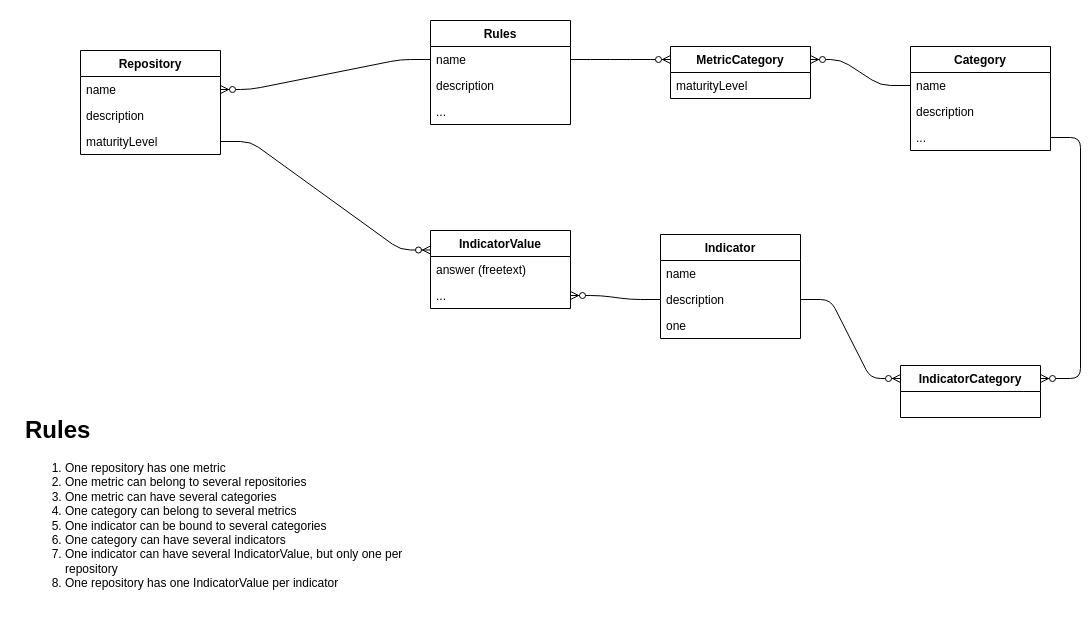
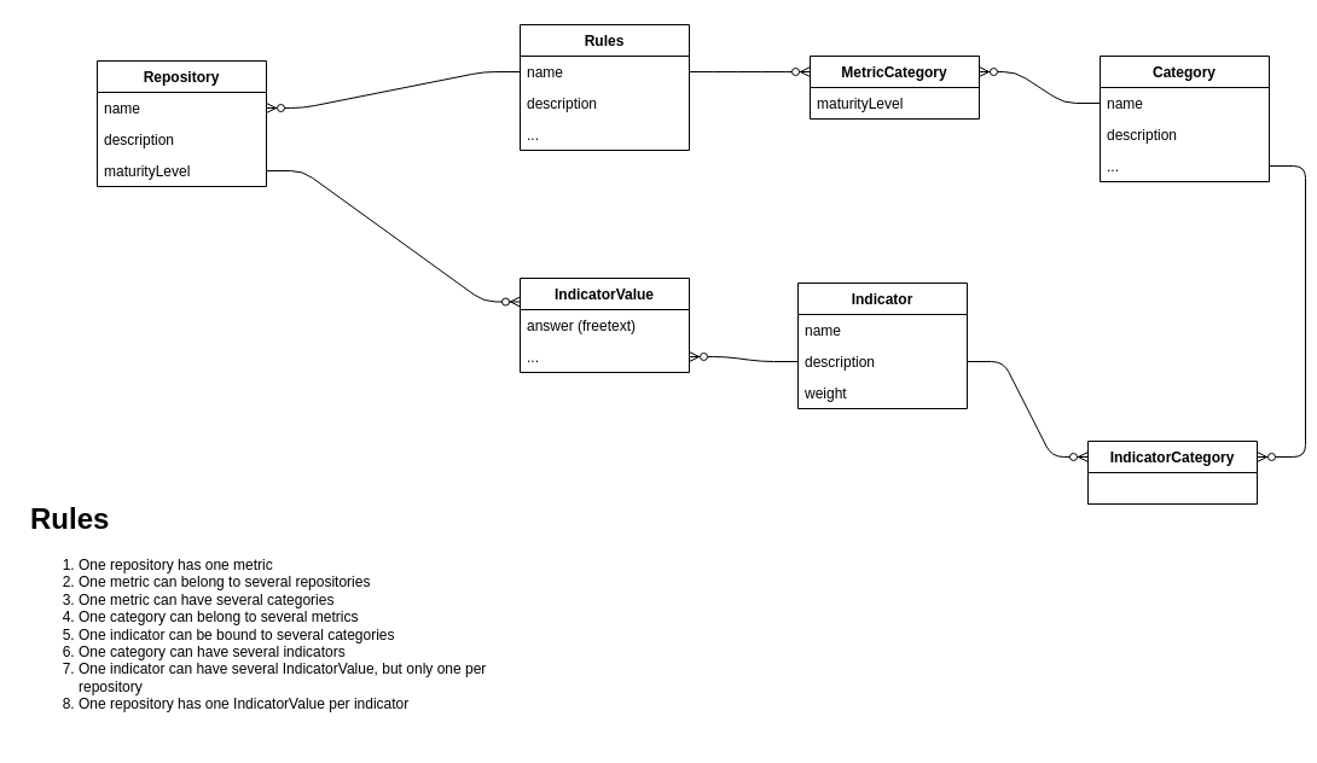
  <mxCell id="0" />
  <mxCell id="1" parent="0" />
  <mxCell id="2" value="Repository" style="swimlane;fontStyle=1;childLayout=stackLayout;horizontal=1;startSize=26;fillColor=none;horizontalStack=0;resizeParent=1;resizeParentMax=0;resizeLast=0;collapsible=1;marginBottom=0;" parent="1" vertex="1"><mxGeometry x="80" y="50" width="140" height="104" as="geometry" /></mxCell>
  <mxCell id="3" value="name" style="text;strokeColor=none;fillColor=none;align=left;verticalAlign=top;spacingLeft=4;spacingRight=4;overflow=hidden;rotatable=0;points=[[0,0.5],[1,0.5]];portConstraint=eastwest;" parent="2" vertex="1"><mxGeometry y="26" width="140" height="26" as="geometry" /></mxCell>
  <mxCell id="4" value="description" style="text;strokeColor=none;fillColor=none;align=left;verticalAlign=top;spacingLeft=4;spacingRight=4;overflow=hidden;rotatable=0;points=[[0,0.5],[1,0.5]];portConstraint=eastwest;" parent="2" vertex="1"><mxGeometry y="52" width="140" height="26" as="geometry" /></mxCell>
  <mxCell id="5" value="maturityLevel" style="text;strokeColor=none;fillColor=none;align=left;verticalAlign=top;spacingLeft=4;spacingRight=4;overflow=hidden;rotatable=0;points=[[0,0.5],[1,0.5]];portConstraint=eastwest;" parent="2" vertex="1"><mxGeometry y="78" width="140" height="26" as="geometry" /></mxCell>
  <mxCell id="6" value="Indicator" style="swimlane;fontStyle=1;childLayout=stackLayout;horizontal=1;startSize=26;fillColor=none;horizontalStack=0;resizeParent=1;resizeParentMax=0;resizeLast=0;collapsible=1;marginBottom=0;" parent="1" vertex="1"><mxGeometry x="660" y="234" width="140" height="104" as="geometry" /></mxCell>
  <mxCell id="7" value="name" style="text;strokeColor=none;fillColor=none;align=left;verticalAlign=top;spacingLeft=4;spacingRight=4;overflow=hidden;rotatable=0;points=[[0,0.5],[1,0.5]];portConstraint=eastwest;" parent="6" vertex="1"><mxGeometry y="26" width="140" height="26" as="geometry" /></mxCell>
  <mxCell id="8" value="description" style="text;strokeColor=none;fillColor=none;align=left;verticalAlign=top;spacingLeft=4;spacingRight=4;overflow=hidden;rotatable=0;points=[[0,0.5],[1,0.5]];portConstraint=eastwest;" parent="6" vertex="1"><mxGeometry y="52" width="140" height="26" as="geometry" /></mxCell>
- <mxCell id="9" value="one" style="text;strokeColor=none;fillColor=none;align=left;verticalAlign=top;spacingLeft=4;spacingRight=4;overflow=hidden;rotatable=0;points=[[0,0.5],[1,0.5]];portConstraint=eastwest;" parent="6" vertex="1"><mxGeometry y="78" width="140" height="26" as="geometry" /></mxCell>
+ <mxCell id="9" value="weight" style="text;strokeColor=none;fillColor=none;align=left;verticalAlign=top;spacingLeft=4;spacingRight=4;overflow=hidden;rotatable=0;points=[[0,0.5],[1,0.5]];portConstraint=eastwest;" parent="6" vertex="1"><mxGeometry y="78" width="140" height="26" as="geometry" /></mxCell>
  <mxCell id="10" value="Category" style="swimlane;fontStyle=1;childLayout=stackLayout;horizontal=1;startSize=26;fillColor=none;horizontalStack=0;resizeParent=1;resizeParentMax=0;resizeLast=0;collapsible=1;marginBottom=0;" parent="1" vertex="1"><mxGeometry x="910" y="46" width="140" height="104" as="geometry" /></mxCell>
  <mxCell id="11" value="name" style="text;strokeColor=none;fillColor=none;align=left;verticalAlign=top;spacingLeft=4;spacingRight=4;overflow=hidden;rotatable=0;points=[[0,0.5],[1,0.5]];portConstraint=eastwest;" parent="10" vertex="1"><mxGeometry y="26" width="140" height="26" as="geometry" /></mxCell>
  <mxCell id="12" value="description" style="text;strokeColor=none;fillColor=none;align=left;verticalAlign=top;spacingLeft=4;spacingRight=4;overflow=hidden;rotatable=0;points=[[0,0.5],[1,0.5]];portConstraint=eastwest;" parent="10" vertex="1"><mxGeometry y="52" width="140" height="26" as="geometry" /></mxCell>
  <mxCell id="13" value="..." style="text;strokeColor=none;fillColor=none;align=left;verticalAlign=top;spacingLeft=4;spacingRight=4;overflow=hidden;rotatable=0;points=[[0,0.5],[1,0.5]];portConstraint=eastwest;" parent="10" vertex="1"><mxGeometry y="78" width="140" height="26" as="geometry" /></mxCell>
  <mxCell id="14" value="IndicatorValue" style="swimlane;fontStyle=1;childLayout=stackLayout;horizontal=1;startSize=26;fillColor=none;horizontalStack=0;resizeParent=1;resizeParentMax=0;resizeLast=0;collapsible=1;marginBottom=0;" parent="1" vertex="1"><mxGeometry x="430" y="230" width="140" height="78" as="geometry" /></mxCell>
  <mxCell id="15" value="answer (freetext)" style="text;strokeColor=none;fillColor=none;align=left;verticalAlign=top;spacingLeft=4;spacingRight=4;overflow=hidden;rotatable=0;points=[[0,0.5],[1,0.5]];portConstraint=eastwest;" parent="14" vertex="1"><mxGeometry y="26" width="140" height="26" as="geometry" /></mxCell>
  <mxCell id="16" value="..." style="text;strokeColor=none;fillColor=none;align=left;verticalAlign=top;spacingLeft=4;spacingRight=4;overflow=hidden;rotatable=0;points=[[0,0.5],[1,0.5]];portConstraint=eastwest;" parent="14" vertex="1"><mxGeometry y="52" width="140" height="26" as="geometry" /></mxCell>
  <mxCell id="17" value="" style="edgeStyle=entityRelationEdgeStyle;fontSize=12;html=1;endArrow=ERzeroToMany;endFill=1;exitX=0;exitY=0.5;exitDx=0;exitDy=0;entryX=1;entryY=0.5;entryDx=0;entryDy=0;" parent="1" source="24" target="3" edge="1"><mxGeometry width="100" height="100" relative="1" as="geometry"><mxPoint x="230" y="125" as="sourcePoint" /><mxPoint x="280" y="20" as="targetPoint" /></mxGeometry></mxCell>
  <mxCell id="18" value="" style="edgeStyle=entityRelationEdgeStyle;fontSize=12;html=1;endArrow=ERzeroToMany;endFill=1;entryX=1;entryY=0.25;entryDx=0;entryDy=0;" parent="1" source="13" target="27" edge="1"><mxGeometry width="100" height="100" relative="1" as="geometry"><mxPoint x="940" y="91" as="sourcePoint" /><mxPoint x="840" y="286" as="targetPoint" /></mxGeometry></mxCell>
  <mxCell id="19" value="" style="edgeStyle=entityRelationEdgeStyle;fontSize=12;html=1;endArrow=ERzeroToMany;endFill=1;entryX=0;entryY=0.25;entryDx=0;entryDy=0;" parent="1" source="8" target="27" edge="1"><mxGeometry width="100" height="100" relative="1" as="geometry"><mxPoint x="320" y="290" as="sourcePoint" /><mxPoint x="700" y="286" as="targetPoint" /></mxGeometry></mxCell>
  <mxCell id="20" value="" style="edgeStyle=entityRelationEdgeStyle;fontSize=12;html=1;endArrow=ERzeroToMany;endFill=1;entryX=0;entryY=0.25;entryDx=0;entryDy=0;exitX=1;exitY=0.5;exitDx=0;exitDy=0;" parent="1" source="5" target="14" edge="1"><mxGeometry width="100" height="100" relative="1" as="geometry"><mxPoint x="230" y="125" as="sourcePoint" /><mxPoint x="320" y="125" as="targetPoint" /></mxGeometry></mxCell>
  <mxCell id="21" value="" style="edgeStyle=entityRelationEdgeStyle;fontSize=12;html=1;endArrow=ERzeroToMany;endFill=1;exitX=0;exitY=0.5;exitDx=0;exitDy=0;entryX=1;entryY=0.5;entryDx=0;entryDy=0;" parent="1" source="8" target="16" edge="1"><mxGeometry width="100" height="100" relative="1" as="geometry"><mxPoint x="240" y="135" as="sourcePoint" /><mxPoint x="330" y="135" as="targetPoint" /></mxGeometry></mxCell>
  <mxCell id="22" value="&lt;h1&gt;Rules&lt;/h1&gt;&lt;p&gt;&lt;/p&gt;&lt;ol&gt;&lt;li&gt;One repository has one metric&lt;/li&gt;&lt;li&gt;One metric can belong to several repositories&lt;/li&gt;&lt;li&gt;One metric can have several categories&lt;/li&gt;&lt;li&gt;One category can belong to several metrics&lt;/li&gt;&lt;li&gt;One indicator can be bound to several categories&lt;/li&gt;&lt;li&gt;One category can have several indicators&lt;/li&gt;&lt;li&gt;One indicator can have several&amp;nbsp;&lt;span style=&quot;text-align: center&quot;&gt;IndicatorValue&lt;/span&gt;, but only one per repository&lt;/li&gt;&lt;li&gt;One repository has one&amp;nbsp;&lt;span style=&quot;text-align: center&quot;&gt;IndicatorValue&lt;/span&gt;&amp;nbsp;per indicator&lt;/li&gt;&lt;/ol&gt;" style="text;html=1;strokeColor=none;fillColor=none;spacing=5;spacingTop=-20;whiteSpace=wrap;overflow=hidden;rounded=0;" parent="1" vertex="1"><mxGeometry x="20" y="410" width="440" height="200" as="geometry" /></mxCell>
  <mxCell id="23" value="Rules" style="swimlane;fontStyle=1;childLayout=stackLayout;horizontal=1;startSize=26;fillColor=none;horizontalStack=0;resizeParent=1;resizeParentMax=0;resizeLast=0;collapsible=1;marginBottom=0;" parent="1" vertex="1"><mxGeometry x="430" y="20" width="140" height="104" as="geometry" /></mxCell>
  <mxCell id="24" value="name" style="text;strokeColor=none;fillColor=none;align=left;verticalAlign=top;spacingLeft=4;spacingRight=4;overflow=hidden;rotatable=0;points=[[0,0.5],[1,0.5]];portConstraint=eastwest;" parent="23" vertex="1"><mxGeometry y="26" width="140" height="26" as="geometry" /></mxCell>
  <mxCell id="25" value="description" style="text;strokeColor=none;fillColor=none;align=left;verticalAlign=top;spacingLeft=4;spacingRight=4;overflow=hidden;rotatable=0;points=[[0,0.5],[1,0.5]];portConstraint=eastwest;" parent="23" vertex="1"><mxGeometry y="52" width="140" height="26" as="geometry" /></mxCell>
  <mxCell id="26" value="..." style="text;strokeColor=none;fillColor=none;align=left;verticalAlign=top;spacingLeft=4;spacingRight=4;overflow=hidden;rotatable=0;points=[[0,0.5],[1,0.5]];portConstraint=eastwest;" parent="23" vertex="1"><mxGeometry y="78" width="140" height="26" as="geometry" /></mxCell>
  <mxCell id="27" value="IndicatorCategory" style="swimlane;fontStyle=1;childLayout=stackLayout;horizontal=1;startSize=26;fillColor=none;horizontalStack=0;resizeParent=1;resizeParentMax=0;resizeLast=0;collapsible=1;marginBottom=0;" parent="1" vertex="1"><mxGeometry x="900" y="365" width="140" height="52" as="geometry" /></mxCell>
  <mxCell id="28" value="MetricCategory" style="swimlane;fontStyle=1;childLayout=stackLayout;horizontal=1;startSize=26;fillColor=none;horizontalStack=0;resizeParent=1;resizeParentMax=0;resizeLast=0;collapsible=1;marginBottom=0;" parent="1" vertex="1"><mxGeometry x="670" y="46" width="140" height="52" as="geometry" /></mxCell>
  <mxCell id="29" value="maturityLevel" style="text;strokeColor=none;fillColor=none;align=left;verticalAlign=top;spacingLeft=4;spacingRight=4;overflow=hidden;rotatable=0;points=[[0,0.5],[1,0.5]];portConstraint=eastwest;" parent="28" vertex="1"><mxGeometry y="26" width="140" height="26" as="geometry" /></mxCell>
  <mxCell id="30" value="" style="edgeStyle=entityRelationEdgeStyle;fontSize=12;html=1;endArrow=ERzeroToMany;endFill=1;entryX=0;entryY=0.25;entryDx=0;entryDy=0;exitX=1;exitY=0.5;exitDx=0;exitDy=0;" parent="1" source="24" target="28" edge="1"><mxGeometry width="100" height="100" relative="1" as="geometry"><mxPoint x="600" y="140" as="sourcePoint" /><mxPoint x="690" y="140" as="targetPoint" /></mxGeometry></mxCell>
  <mxCell id="31" value="" style="edgeStyle=entityRelationEdgeStyle;fontSize=12;html=1;endArrow=ERzeroToMany;endFill=1;entryX=1;entryY=0.25;entryDx=0;entryDy=0;exitX=0;exitY=0.5;exitDx=0;exitDy=0;" parent="1" source="11" target="28" edge="1"><mxGeometry width="100" height="100" relative="1" as="geometry"><mxPoint x="630" y="306" as="sourcePoint" /><mxPoint x="720" y="306" as="targetPoint" /></mxGeometry></mxCell>
